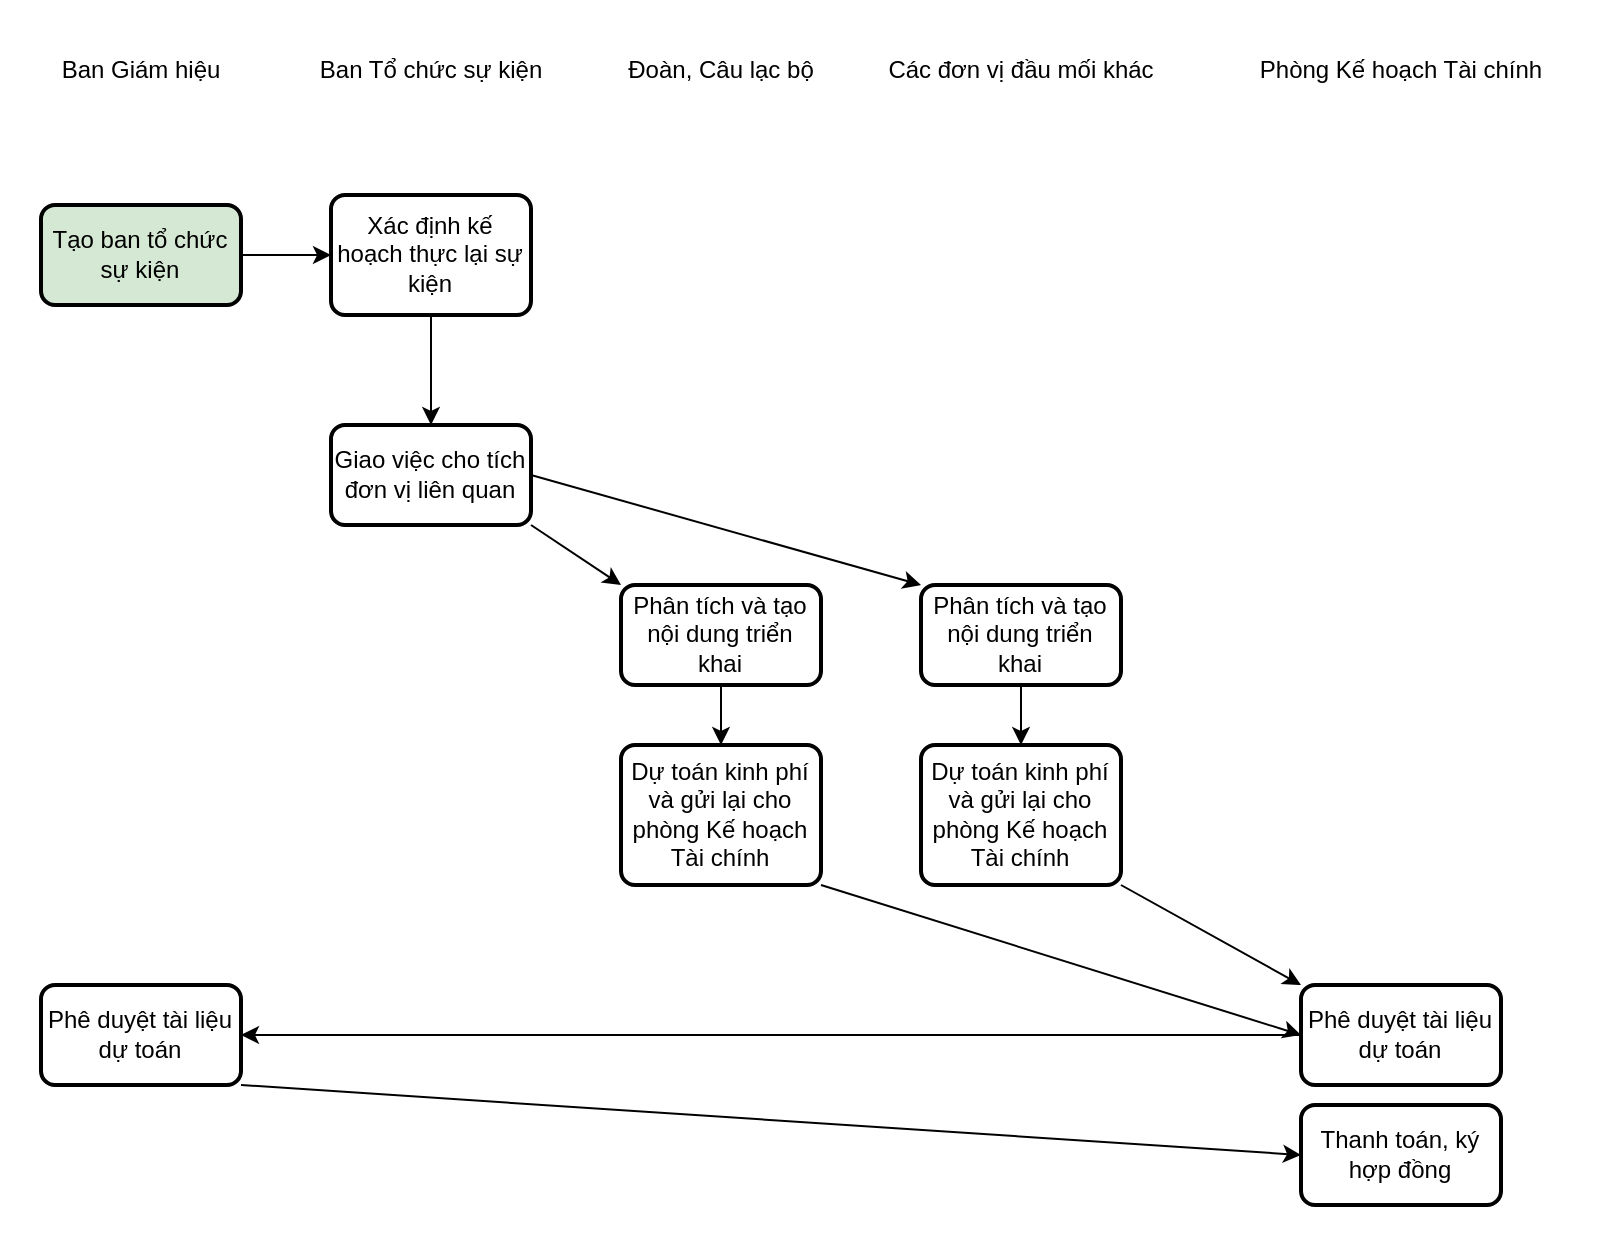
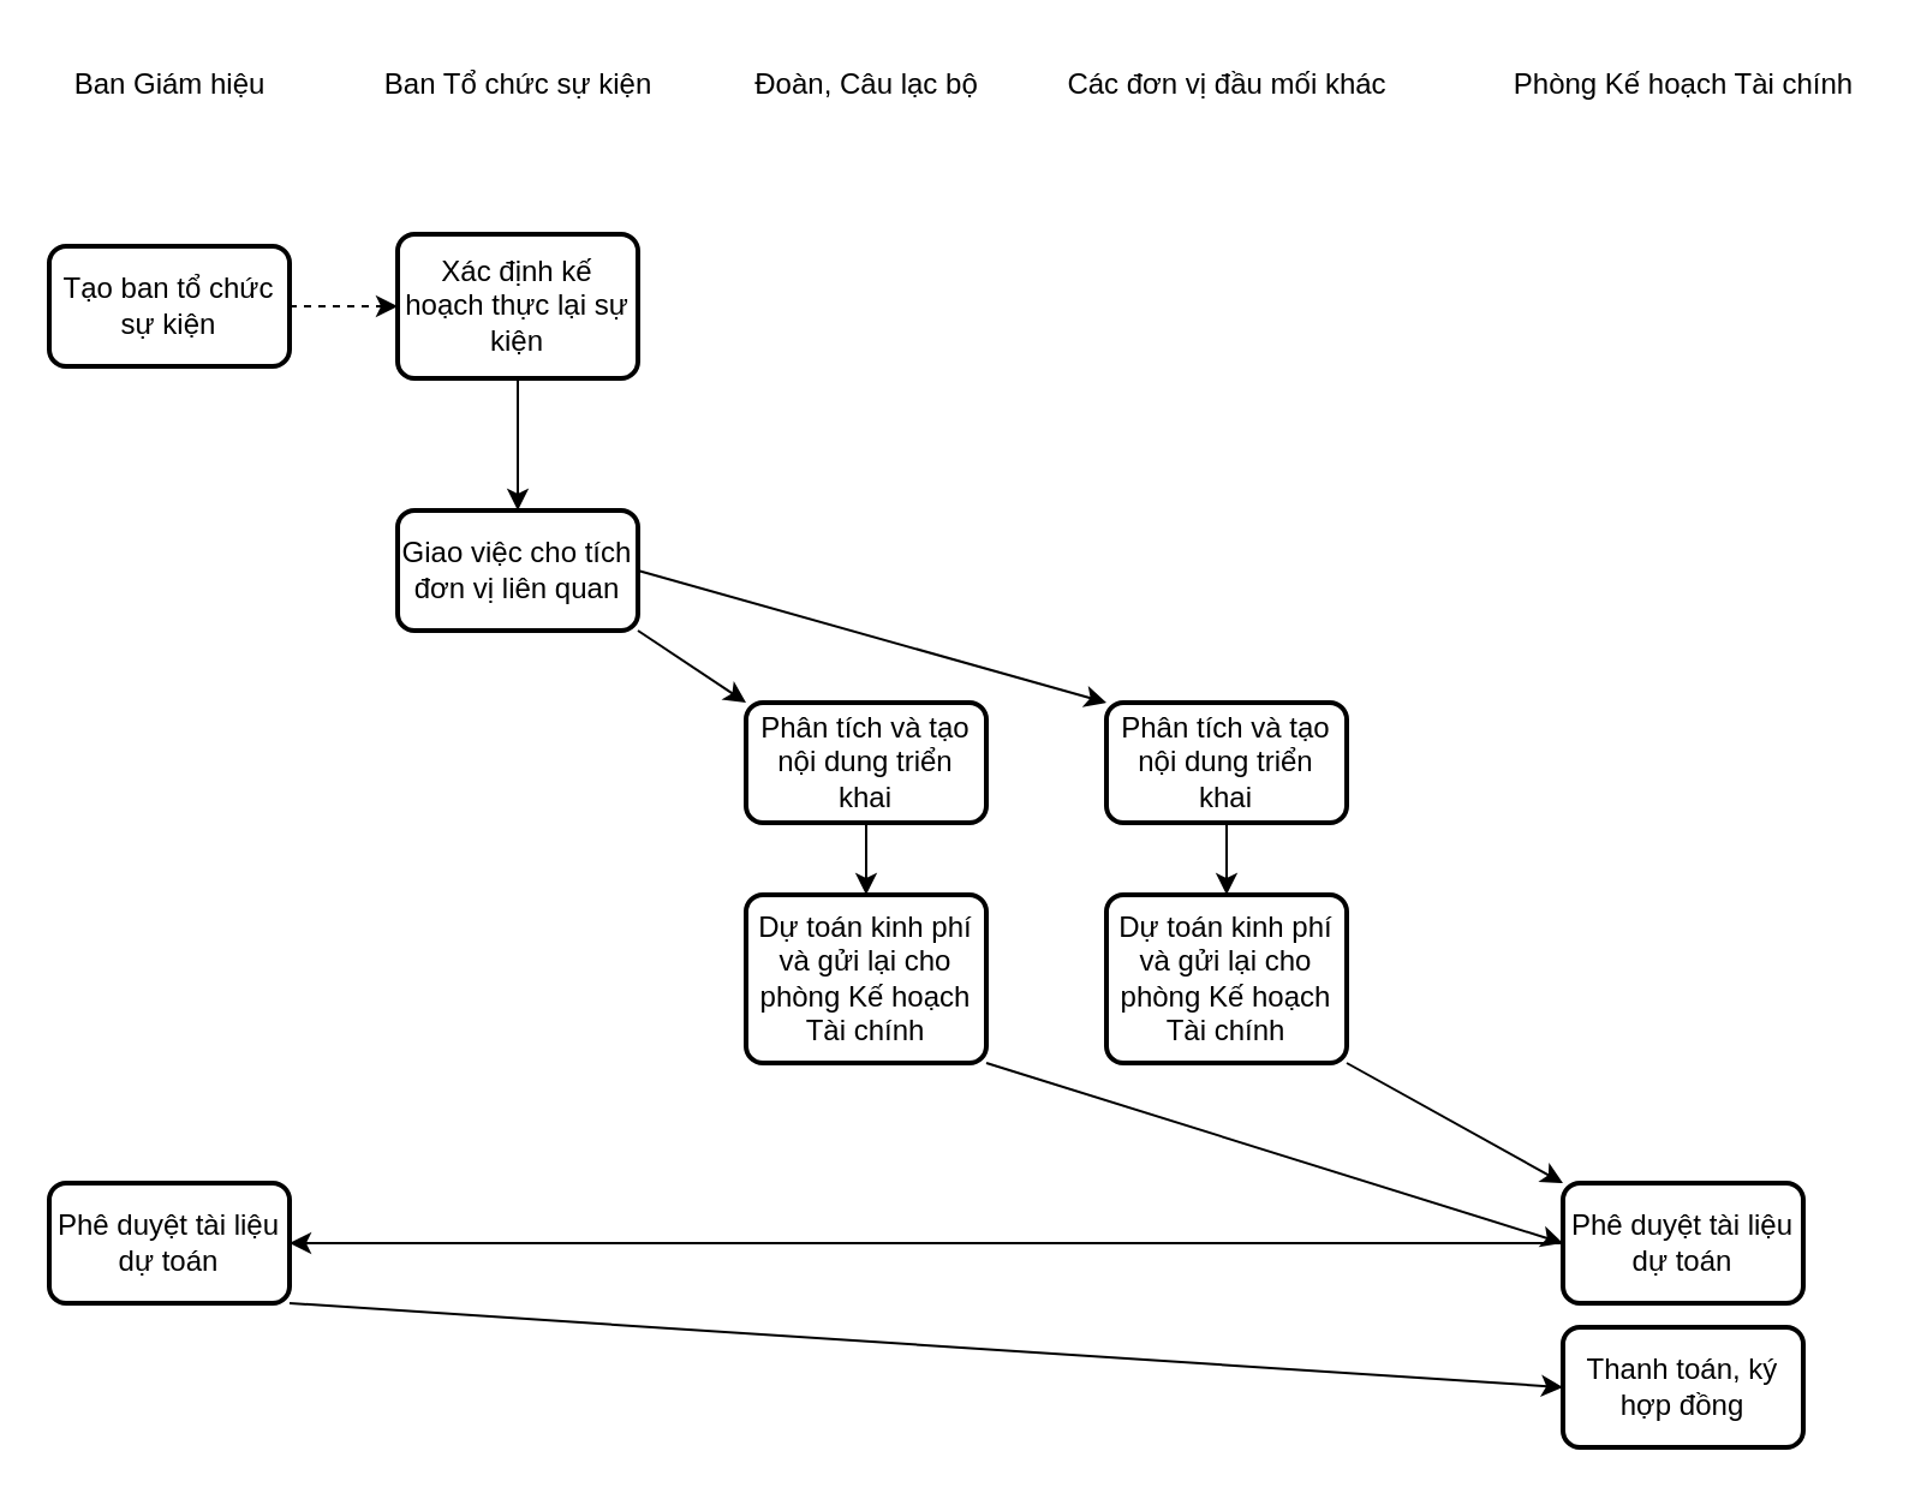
  <mxCell id="0" />
  <mxCell id="1" parent="0" />
- <mxCell id="2" value="Tạo ban tổ chức sự kiện" style="rounded=1;whiteSpace=wrap;html=1;absoluteArcSize=1;arcSize=14;strokeWidth=2;fillColor=#d5e8d4;" vertex="1" parent="1"><mxGeometry x="20" y="102" width="100" height="50" as="geometry" /></mxCell>
+ <mxCell id="2" value="Tạo ban tổ chức sự kiện" style="rounded=1;whiteSpace=wrap;html=1;absoluteArcSize=1;arcSize=14;strokeWidth=2;" vertex="1" parent="1"><mxGeometry x="20" y="102" width="100" height="50" as="geometry" /></mxCell>
  <mxCell id="3" value="Ban Giám hiệu" style="text;html=1;align=center;verticalAlign=middle;resizable=0;points=[];autosize=1;strokeColor=none;fillColor=none;" vertex="1" parent="1"><mxGeometry x="20" y="20" width="100" height="30" as="geometry" /></mxCell>
  <mxCell id="4" value="Giao việc cho tích đơn vị liên quan" style="rounded=1;whiteSpace=wrap;html=1;absoluteArcSize=1;arcSize=14;strokeWidth=2;" vertex="1" parent="1"><mxGeometry x="165" y="212" width="100" height="50" as="geometry" /></mxCell>
  <mxCell id="5" value="Xác định kế hoạch thực lại sự kiện" style="rounded=1;whiteSpace=wrap;html=1;absoluteArcSize=1;arcSize=14;strokeWidth=2;" vertex="1" parent="1"><mxGeometry x="165" y="97" width="100" height="60" as="geometry" /></mxCell>
- <mxCell id="6" value="" style="endArrow=classic;html=1;rounded=0;exitX=1;exitY=0.5;exitDx=0;exitDy=0;entryX=0;entryY=0.5;entryDx=0;entryDy=0;" edge="1" parent="1" source="2" target="5"><mxGeometry width="50" height="50" relative="1" as="geometry"><mxPoint x="330" y="192" as="sourcePoint" /><mxPoint x="380" y="142" as="targetPoint" /></mxGeometry></mxCell>
+ <mxCell id="6" value="" style="endArrow=classic;html=1;rounded=0;exitX=1;exitY=0.5;exitDx=0;exitDy=0;entryX=0;entryY=0.5;entryDx=0;entryDy=0;dashed=1;" edge="1" parent="1" source="2" target="5"><mxGeometry width="50" height="50" relative="1" as="geometry"><mxPoint x="330" y="192" as="sourcePoint" /><mxPoint x="380" y="142" as="targetPoint" /></mxGeometry></mxCell>
  <mxCell id="7" value="" style="endArrow=classic;html=1;rounded=0;exitX=0.5;exitY=1;exitDx=0;exitDy=0;entryX=0.5;entryY=0;entryDx=0;entryDy=0;" edge="1" parent="1" source="5" target="4"><mxGeometry width="50" height="50" relative="1" as="geometry"><mxPoint x="330" y="192" as="sourcePoint" /><mxPoint x="380" y="142" as="targetPoint" /></mxGeometry></mxCell>
  <mxCell id="8" value="Ban Tổ chức sự kiện" style="text;html=1;align=center;verticalAlign=middle;resizable=0;points=[];autosize=1;strokeColor=none;fillColor=none;" vertex="1" parent="1"><mxGeometry x="150" y="20" width="130" height="30" as="geometry" /></mxCell>
  <mxCell id="9" value="Phân tích và tạo nội dung triển khai" style="rounded=1;whiteSpace=wrap;html=1;absoluteArcSize=1;arcSize=14;strokeWidth=2;" vertex="1" parent="1"><mxGeometry x="310" y="292" width="100" height="50" as="geometry" /></mxCell>
  <mxCell id="10" value="Phân tích và tạo nội dung triển khai" style="rounded=1;whiteSpace=wrap;html=1;absoluteArcSize=1;arcSize=14;strokeWidth=2;" vertex="1" parent="1"><mxGeometry x="460" y="292" width="100" height="50" as="geometry" /></mxCell>
  <mxCell id="11" value="" style="endArrow=classic;html=1;rounded=0;exitX=1;exitY=1;exitDx=0;exitDy=0;entryX=0;entryY=0;entryDx=0;entryDy=0;" edge="1" parent="1" source="4" target="9"><mxGeometry width="50" height="50" relative="1" as="geometry"><mxPoint x="390" y="292" as="sourcePoint" /><mxPoint x="440" y="242" as="targetPoint" /></mxGeometry></mxCell>
  <mxCell id="12" value="" style="endArrow=classic;html=1;rounded=0;exitX=1;exitY=0.5;exitDx=0;exitDy=0;entryX=0;entryY=0;entryDx=0;entryDy=0;" edge="1" parent="1" source="4" target="10"><mxGeometry width="50" height="50" relative="1" as="geometry"><mxPoint x="390" y="292" as="sourcePoint" /><mxPoint x="440" y="242" as="targetPoint" /></mxGeometry></mxCell>
  <mxCell id="13" value="Đoàn, Câu lạc bộ" style="text;html=1;align=center;verticalAlign=middle;resizable=0;points=[];autosize=1;strokeColor=none;fillColor=none;" vertex="1" parent="1"><mxGeometry x="300" y="20" width="120" height="30" as="geometry" /></mxCell>
  <mxCell id="14" value="Các đơn vị đầu mối khác" style="text;html=1;align=center;verticalAlign=middle;resizable=0;points=[];autosize=1;strokeColor=none;fillColor=none;" vertex="1" parent="1"><mxGeometry x="430" y="20" width="160" height="30" as="geometry" /></mxCell>
  <mxCell id="15" value="Dự toán kinh phí và gửi lại cho phòng Kế hoạch Tài chính" style="rounded=1;whiteSpace=wrap;html=1;absoluteArcSize=1;arcSize=14;strokeWidth=2;" vertex="1" parent="1"><mxGeometry x="310" y="372" width="100" height="70" as="geometry" /></mxCell>
  <mxCell id="16" value="Dự toán kinh phí và gửi lại cho phòng Kế hoạch Tài chính" style="rounded=1;whiteSpace=wrap;html=1;absoluteArcSize=1;arcSize=14;strokeWidth=2;" vertex="1" parent="1"><mxGeometry x="460" y="372" width="100" height="70" as="geometry" /></mxCell>
  <mxCell id="17" value="" style="endArrow=classic;html=1;rounded=0;exitX=0.5;exitY=1;exitDx=0;exitDy=0;entryX=0.5;entryY=0;entryDx=0;entryDy=0;" edge="1" parent="1" source="9" target="15"><mxGeometry width="50" height="50" relative="1" as="geometry"><mxPoint x="180" y="332" as="sourcePoint" /><mxPoint x="290" y="452" as="targetPoint" /><Array as="points" /></mxGeometry></mxCell>
  <mxCell id="18" value="" style="endArrow=classic;html=1;rounded=0;entryX=0.5;entryY=0;entryDx=0;entryDy=0;exitX=0.5;exitY=1;exitDx=0;exitDy=0;" edge="1" parent="1" source="10" target="16"><mxGeometry width="50" height="50" relative="1" as="geometry"><mxPoint x="390" y="392" as="sourcePoint" /><mxPoint x="440" y="342" as="targetPoint" /></mxGeometry></mxCell>
  <mxCell id="19" value="Phê duyệt tài liệu dự toán" style="rounded=1;whiteSpace=wrap;html=1;absoluteArcSize=1;arcSize=14;strokeWidth=2;" vertex="1" parent="1"><mxGeometry x="650" y="492" width="100" height="50" as="geometry" /></mxCell>
  <mxCell id="20" value="" style="endArrow=classic;html=1;rounded=0;exitX=1;exitY=1;exitDx=0;exitDy=0;entryX=0;entryY=0.5;entryDx=0;entryDy=0;" edge="1" parent="1" source="15" target="19"><mxGeometry width="50" height="50" relative="1" as="geometry"><mxPoint x="510" y="502" as="sourcePoint" /><mxPoint x="560" y="452" as="targetPoint" /></mxGeometry></mxCell>
  <mxCell id="21" value="" style="endArrow=classic;html=1;rounded=0;exitX=1;exitY=1;exitDx=0;exitDy=0;entryX=0;entryY=0;entryDx=0;entryDy=0;" edge="1" parent="1" source="16" target="19"><mxGeometry width="50" height="50" relative="1" as="geometry"><mxPoint x="510" y="502" as="sourcePoint" /><mxPoint x="560" y="452" as="targetPoint" /></mxGeometry></mxCell>
  <mxCell id="22" value="Phê duyệt tài liệu dự toán" style="rounded=1;whiteSpace=wrap;html=1;absoluteArcSize=1;arcSize=14;strokeWidth=2;" vertex="1" parent="1"><mxGeometry x="20" y="492" width="100" height="50" as="geometry" /></mxCell>
  <mxCell id="23" value="" style="endArrow=classic;html=1;rounded=0;exitX=0;exitY=0.5;exitDx=0;exitDy=0;entryX=1;entryY=0.5;entryDx=0;entryDy=0;" edge="1" parent="1" source="19" target="22"><mxGeometry width="50" height="50" relative="1" as="geometry"><mxPoint x="390" y="602" as="sourcePoint" /><mxPoint x="440" y="552" as="targetPoint" /></mxGeometry></mxCell>
  <mxCell id="24" value="Thanh toán, ký hợp đồng" style="rounded=1;whiteSpace=wrap;html=1;absoluteArcSize=1;arcSize=14;strokeWidth=2;" vertex="1" parent="1"><mxGeometry x="650" y="552" width="100" height="50" as="geometry" /></mxCell>
  <mxCell id="25" value="" style="endArrow=classic;html=1;rounded=0;exitX=1;exitY=1;exitDx=0;exitDy=0;entryX=0;entryY=0.5;entryDx=0;entryDy=0;" edge="1" parent="1" source="22" target="24"><mxGeometry width="50" height="50" relative="1" as="geometry"><mxPoint x="390" y="402" as="sourcePoint" /><mxPoint x="440" y="352" as="targetPoint" /></mxGeometry></mxCell>
  <mxCell id="26" value="Phòng Kế hoạch Tài chính" style="text;html=1;align=center;verticalAlign=middle;resizable=0;points=[];autosize=1;strokeColor=none;fillColor=none;" vertex="1" parent="1"><mxGeometry x="620" y="20" width="160" height="30" as="geometry" /></mxCell>
